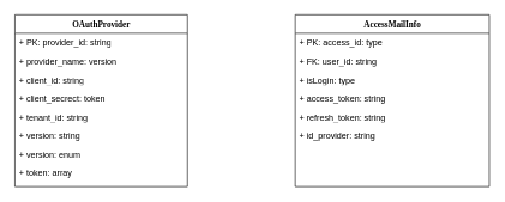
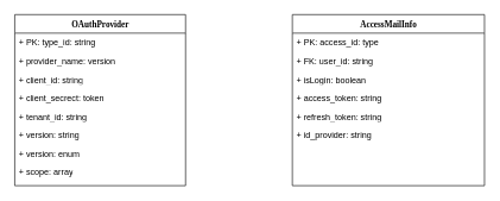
  <mxCell id="0" />
  <mxCell id="1" parent="0" />
  <mxCell id="2" value="OAuthProvider" style="swimlane;html=1;fontStyle=1;align=center;verticalAlign=top;childLayout=stackLayout;horizontal=1;startSize=26;horizontalStack=0;resizeParent=1;resizeLast=0;collapsible=1;marginBottom=0;swimlaneFillColor=#ffffff;rounded=0;shadow=0;comic=0;labelBackgroundColor=none;strokeWidth=1;fillColor=none;fontFamily=Verdana;fontSize=12" parent="1" vertex="1"><mxGeometry x="20" y="20" width="240" height="240" as="geometry" /></mxCell>
- <mxCell id="3" value="+ PK: provider_id: string" style="text;html=1;strokeColor=none;fillColor=none;align=left;verticalAlign=top;spacingLeft=4;spacingRight=4;whiteSpace=wrap;overflow=hidden;rotatable=0;points=[[0,0.5],[1,0.5]];portConstraint=eastwest;" parent="2" vertex="1"><mxGeometry y="26" width="240" height="26" as="geometry" /></mxCell>
+ <mxCell id="3" value="+ PK: type_id: string" style="text;html=1;strokeColor=none;fillColor=none;align=left;verticalAlign=top;spacingLeft=4;spacingRight=4;whiteSpace=wrap;overflow=hidden;rotatable=0;points=[[0,0.5],[1,0.5]];portConstraint=eastwest;" parent="2" vertex="1"><mxGeometry y="26" width="240" height="26" as="geometry" /></mxCell>
  <mxCell id="4" value="+ provider_name: version" style="text;html=1;strokeColor=none;fillColor=none;align=left;verticalAlign=top;spacingLeft=4;spacingRight=4;whiteSpace=wrap;overflow=hidden;rotatable=0;points=[[0,0.5],[1,0.5]];portConstraint=eastwest;" vertex="1" parent="2"><mxGeometry y="52" width="240" height="26" as="geometry" /></mxCell>
  <mxCell id="5" value="+ client_id: string" style="text;html=1;strokeColor=none;fillColor=none;align=left;verticalAlign=top;spacingLeft=4;spacingRight=4;whiteSpace=wrap;overflow=hidden;rotatable=0;points=[[0,0.5],[1,0.5]];portConstraint=eastwest;" vertex="1" parent="2"><mxGeometry y="78" width="240" height="26" as="geometry" /></mxCell>
  <mxCell id="6" value="+ client_secrect: token" style="text;html=1;strokeColor=none;fillColor=none;align=left;verticalAlign=top;spacingLeft=4;spacingRight=4;whiteSpace=wrap;overflow=hidden;rotatable=0;points=[[0,0.5],[1,0.5]];portConstraint=eastwest;" vertex="1" parent="2"><mxGeometry y="104" width="240" height="26" as="geometry" /></mxCell>
  <mxCell id="7" value="+ tenant_id: string" style="text;html=1;strokeColor=none;fillColor=none;align=left;verticalAlign=top;spacingLeft=4;spacingRight=4;whiteSpace=wrap;overflow=hidden;rotatable=0;points=[[0,0.5],[1,0.5]];portConstraint=eastwest;" vertex="1" parent="2"><mxGeometry y="130" width="240" height="26" as="geometry" /></mxCell>
  <mxCell id="8" value="+ version: string" style="text;html=1;strokeColor=none;fillColor=none;align=left;verticalAlign=top;spacingLeft=4;spacingRight=4;whiteSpace=wrap;overflow=hidden;rotatable=0;points=[[0,0.5],[1,0.5]];portConstraint=eastwest;" vertex="1" parent="2"><mxGeometry y="156" width="240" height="26" as="geometry" /></mxCell>
  <mxCell id="9" value="+ version: enum" style="text;html=1;strokeColor=none;fillColor=none;align=left;verticalAlign=top;spacingLeft=4;spacingRight=4;whiteSpace=wrap;overflow=hidden;rotatable=0;points=[[0,0.5],[1,0.5]];portConstraint=eastwest;" vertex="1" parent="2"><mxGeometry y="182" width="240" height="26" as="geometry" /></mxCell>
- <mxCell id="10" value="+ token: array" style="text;html=1;strokeColor=none;fillColor=none;align=left;verticalAlign=top;spacingLeft=4;spacingRight=4;whiteSpace=wrap;overflow=hidden;rotatable=0;points=[[0,0.5],[1,0.5]];portConstraint=eastwest;" vertex="1" parent="2"><mxGeometry y="208" width="240" height="26" as="geometry" /></mxCell>
+ <mxCell id="10" value="+ scope: array" style="text;html=1;strokeColor=none;fillColor=none;align=left;verticalAlign=top;spacingLeft=4;spacingRight=4;whiteSpace=wrap;overflow=hidden;rotatable=0;points=[[0,0.5],[1,0.5]];portConstraint=eastwest;" vertex="1" parent="2"><mxGeometry y="208" width="240" height="26" as="geometry" /></mxCell>
  <mxCell id="11" value="AccessMailInfo" style="swimlane;html=1;fontStyle=1;align=center;verticalAlign=top;childLayout=stackLayout;horizontal=1;startSize=26;horizontalStack=0;resizeParent=1;resizeLast=0;collapsible=1;marginBottom=0;swimlaneFillColor=#ffffff;rounded=0;shadow=0;comic=0;labelBackgroundColor=none;strokeWidth=1;fillColor=none;fontFamily=Verdana;fontSize=12" vertex="1" parent="1"><mxGeometry x="410" y="20" width="270" height="240" as="geometry" /></mxCell>
  <mxCell id="12" value="+ PK: access_id: type" style="text;html=1;strokeColor=none;fillColor=none;align=left;verticalAlign=top;spacingLeft=4;spacingRight=4;whiteSpace=wrap;overflow=hidden;rotatable=0;points=[[0,0.5],[1,0.5]];portConstraint=eastwest;" vertex="1" parent="11"><mxGeometry y="26" width="270" height="26" as="geometry" /></mxCell>
  <mxCell id="13" value="+ FK: user_id: string" style="text;html=1;strokeColor=none;fillColor=none;align=left;verticalAlign=top;spacingLeft=4;spacingRight=4;whiteSpace=wrap;overflow=hidden;rotatable=0;points=[[0,0.5],[1,0.5]];portConstraint=eastwest;" vertex="1" parent="11"><mxGeometry y="52" width="270" height="26" as="geometry" /></mxCell>
- <mxCell id="14" value="+ isLogin: type" style="text;html=1;strokeColor=none;fillColor=none;align=left;verticalAlign=top;spacingLeft=4;spacingRight=4;whiteSpace=wrap;overflow=hidden;rotatable=0;points=[[0,0.5],[1,0.5]];portConstraint=eastwest;" vertex="1" parent="11"><mxGeometry y="78" width="270" height="26" as="geometry" /></mxCell>
+ <mxCell id="14" value="+ isLogin: boolean" style="text;html=1;strokeColor=none;fillColor=none;align=left;verticalAlign=top;spacingLeft=4;spacingRight=4;whiteSpace=wrap;overflow=hidden;rotatable=0;points=[[0,0.5],[1,0.5]];portConstraint=eastwest;" vertex="1" parent="11"><mxGeometry y="78" width="270" height="26" as="geometry" /></mxCell>
  <mxCell id="15" value="+ access_token: string" style="text;html=1;strokeColor=none;fillColor=none;align=left;verticalAlign=top;spacingLeft=4;spacingRight=4;whiteSpace=wrap;overflow=hidden;rotatable=0;points=[[0,0.5],[1,0.5]];portConstraint=eastwest;" vertex="1" parent="11"><mxGeometry y="104" width="270" height="26" as="geometry" /></mxCell>
  <mxCell id="16" value="+ refresh_token: string" style="text;html=1;strokeColor=none;fillColor=none;align=left;verticalAlign=top;spacingLeft=4;spacingRight=4;whiteSpace=wrap;overflow=hidden;rotatable=0;points=[[0,0.5],[1,0.5]];portConstraint=eastwest;" vertex="1" parent="11"><mxGeometry y="130" width="270" height="26" as="geometry" /></mxCell>
  <mxCell id="17" value="+ id_provider: string" style="text;html=1;strokeColor=none;fillColor=none;align=left;verticalAlign=top;spacingLeft=4;spacingRight=4;whiteSpace=wrap;overflow=hidden;rotatable=0;points=[[0,0.5],[1,0.5]];portConstraint=eastwest;" vertex="1" parent="11"><mxGeometry y="156" width="270" height="26" as="geometry" /></mxCell>
